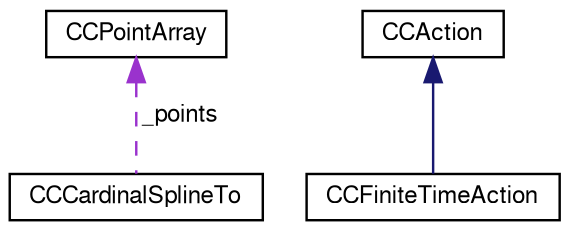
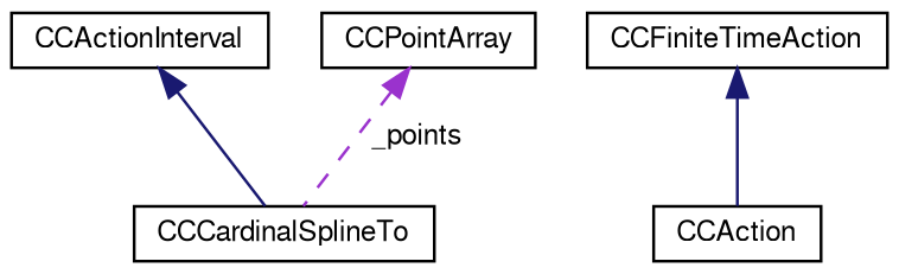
  digraph {
    node [color=black fontname=FreeSans fontsize=10 shape=record]
    edge [color=midnightblue dir=back fontname=FreeSans fontsize=10 labelfontname=FreeSans labelfontsize=10 style=solid]
    n1 [height=0.2 label=CCCardinalSplineTo width=0.4]
+   n2 [height=0.2 label=CCActionInterval width=0.4]
    n3 [height=0.2 label=CCFiniteTimeAction width=0.4]
    n4 [height=0.2 label=CCAction width=0.4]
    n5 [height=0.2 label=CCPointArray width=0.4]
-   n4 -> n3
+   n2 -> n1
+   n3 -> n4
    n5 -> n1 [color=darkorchid3 label=" _points" style=dashed]
  }
